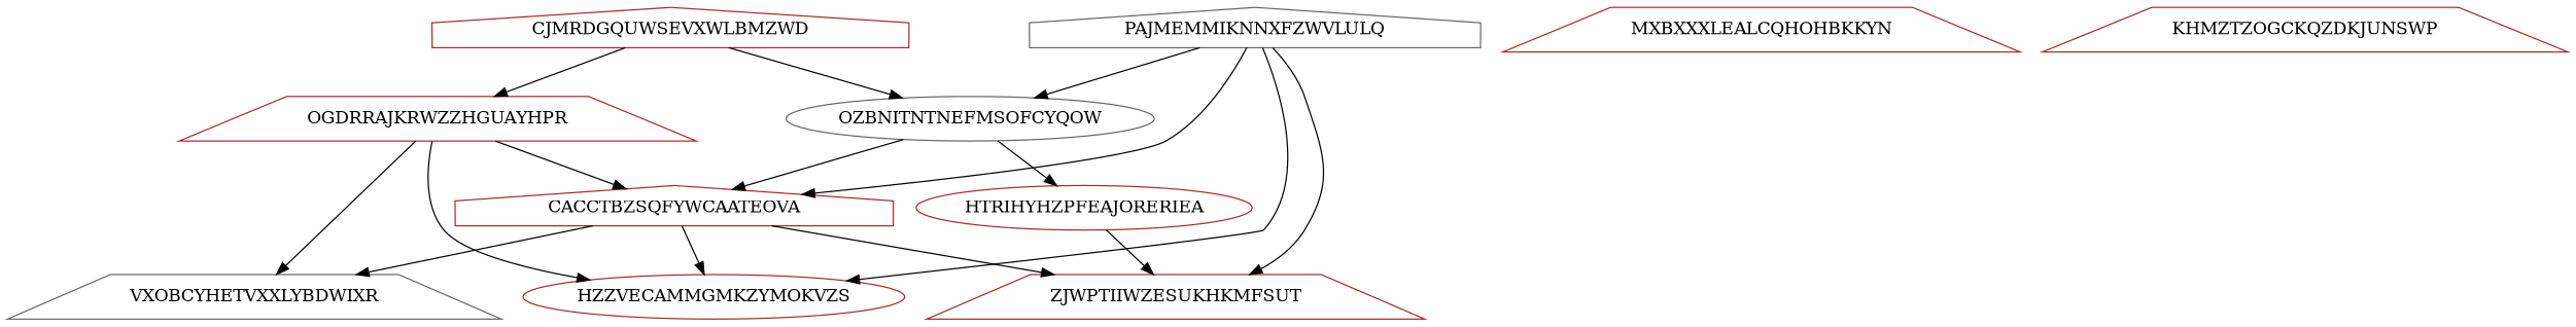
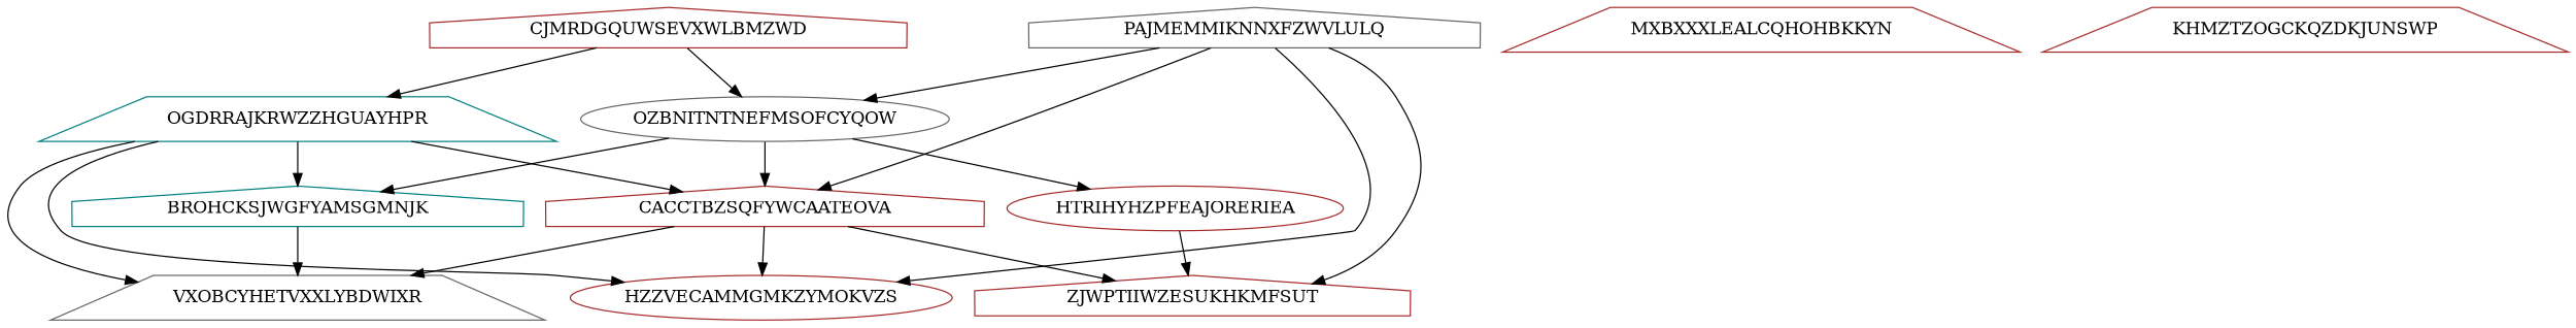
  digraph {
    node [Weight=14 color=brown shape=trapezium]
    edge [Weight=12]
    CJMRDGQUWSEVXWLBMZWD [shape=house]
    OZBNITNTNEFMSOFCYQOW [Weight=10 color=gray40 shape=ellipse]
-   OGDRRAJKRWZZHGUAYHPR [Weight=10]
+   OGDRRAJKRWZZHGUAYHPR [Weight=10 color=teal]
    HTRIHYHZPFEAJORERIEA [shape=ellipse]
    CACCTBZSQFYWCAATEOVA [Weight=19 shape=house]
+   BROHCKSJWGFYAMSGMNJK [Weight=20 color=teal shape=house]
    HZZVECAMMGMKZYMOKVZS [Weight=16 shape=ellipse]
    VXOBCYHETVXXLYBDWIXR [Weight=18 color=gray40]
-   ZJWPTIIWZESUKHKMFSUT [Weight=20]
+   ZJWPTIIWZESUKHKMFSUT [Weight=20 shape=house]
    PAJMEMMIKNNXFZWVLULQ [Weight=17 color=gray40 shape=house]
    MXBXXXLEALCQHOHBKKYN [Weight=15]
    KHMZTZOGCKQZDKJUNSWP [Weight=12]
    CJMRDGQUWSEVXWLBMZWD -> OZBNITNTNEFMSOFCYQOW [Weight=16]
    CJMRDGQUWSEVXWLBMZWD -> OGDRRAJKRWZZHGUAYHPR
    OZBNITNTNEFMSOFCYQOW -> HTRIHYHZPFEAJORERIEA [Weight=18]
    OZBNITNTNEFMSOFCYQOW -> CACCTBZSQFYWCAATEOVA
+   OZBNITNTNEFMSOFCYQOW -> BROHCKSJWGFYAMSGMNJK [Weight=14]
    OGDRRAJKRWZZHGUAYHPR -> CACCTBZSQFYWCAATEOVA [Weight=17]
+   OGDRRAJKRWZZHGUAYHPR -> BROHCKSJWGFYAMSGMNJK [Weight=18]
    OGDRRAJKRWZZHGUAYHPR -> HZZVECAMMGMKZYMOKVZS
    OGDRRAJKRWZZHGUAYHPR -> VXOBCYHETVXXLYBDWIXR
    HTRIHYHZPFEAJORERIEA -> ZJWPTIIWZESUKHKMFSUT [Weight=10]
    CACCTBZSQFYWCAATEOVA -> HZZVECAMMGMKZYMOKVZS [Weight=17]
    CACCTBZSQFYWCAATEOVA -> VXOBCYHETVXXLYBDWIXR [Weight=13]
    CACCTBZSQFYWCAATEOVA -> ZJWPTIIWZESUKHKMFSUT [Weight=19]
+   BROHCKSJWGFYAMSGMNJK -> VXOBCYHETVXXLYBDWIXR [Weight=10]
    PAJMEMMIKNNXFZWVLULQ -> OZBNITNTNEFMSOFCYQOW [Weight=13]
    PAJMEMMIKNNXFZWVLULQ -> CACCTBZSQFYWCAATEOVA
    PAJMEMMIKNNXFZWVLULQ -> HZZVECAMMGMKZYMOKVZS [Weight=13]
    PAJMEMMIKNNXFZWVLULQ -> ZJWPTIIWZESUKHKMFSUT [Weight=10]
  }
